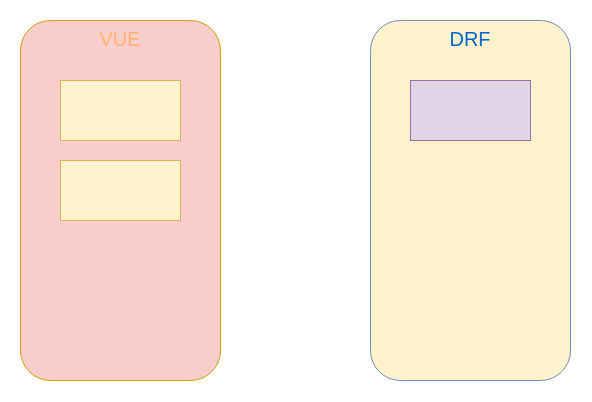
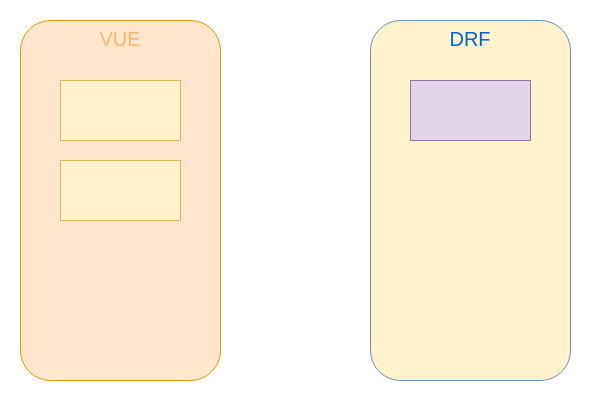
  <mxCell id="0" />
  <mxCell id="1" parent="0" />
- <mxCell id="2" value="&lt;font style=&quot;font-size: 20px;&quot;&gt;VUE&lt;/font&gt;" style="rounded=1;whiteSpace=wrap;html=1;fillColor=#f8cecc;strokeColor=#d79b00;fontColor=#FFB570;verticalAlign=top;" vertex="1" parent="1"><mxGeometry x="20" y="20" width="200" height="360" as="geometry" /></mxCell>
+ <mxCell id="2" value="&lt;font style=&quot;font-size: 20px;&quot;&gt;VUE&lt;/font&gt;" style="rounded=1;whiteSpace=wrap;html=1;fillColor=#ffe6cc;strokeColor=#d79b00;fontColor=#FFB570;verticalAlign=top;" vertex="1" parent="1"><mxGeometry x="20" y="20" width="200" height="360" as="geometry" /></mxCell>
  <mxCell id="3" value="&lt;font color=&quot;#0066cc&quot; style=&quot;font-size: 20px;&quot;&gt;DRF&lt;/font&gt;" style="rounded=1;whiteSpace=wrap;html=1;fillColor=#fff2cc;strokeColor=#6c8ebf;verticalAlign=top;fontColor=#0000FF;" vertex="1" parent="1"><mxGeometry x="370" y="20" width="200" height="360" as="geometry" /></mxCell>
  <mxCell id="4" value="" style="rounded=0;whiteSpace=wrap;html=1;fillColor=#fff2cc;strokeColor=#d6b656;" vertex="1" parent="1"><mxGeometry x="60" y="80" width="120" height="60" as="geometry" /></mxCell>
  <mxCell id="5" value="" style="rounded=0;whiteSpace=wrap;html=1;fillColor=#fff2cc;strokeColor=#d6b656;" vertex="1" parent="1"><mxGeometry x="60" y="160" width="120" height="60" as="geometry" /></mxCell>
  <mxCell id="6" value="" style="rounded=0;whiteSpace=wrap;html=1;fillColor=#e1d5e7;strokeColor=#9673a6;" vertex="1" parent="1"><mxGeometry x="410" y="80" width="120" height="60" as="geometry" /></mxCell>
